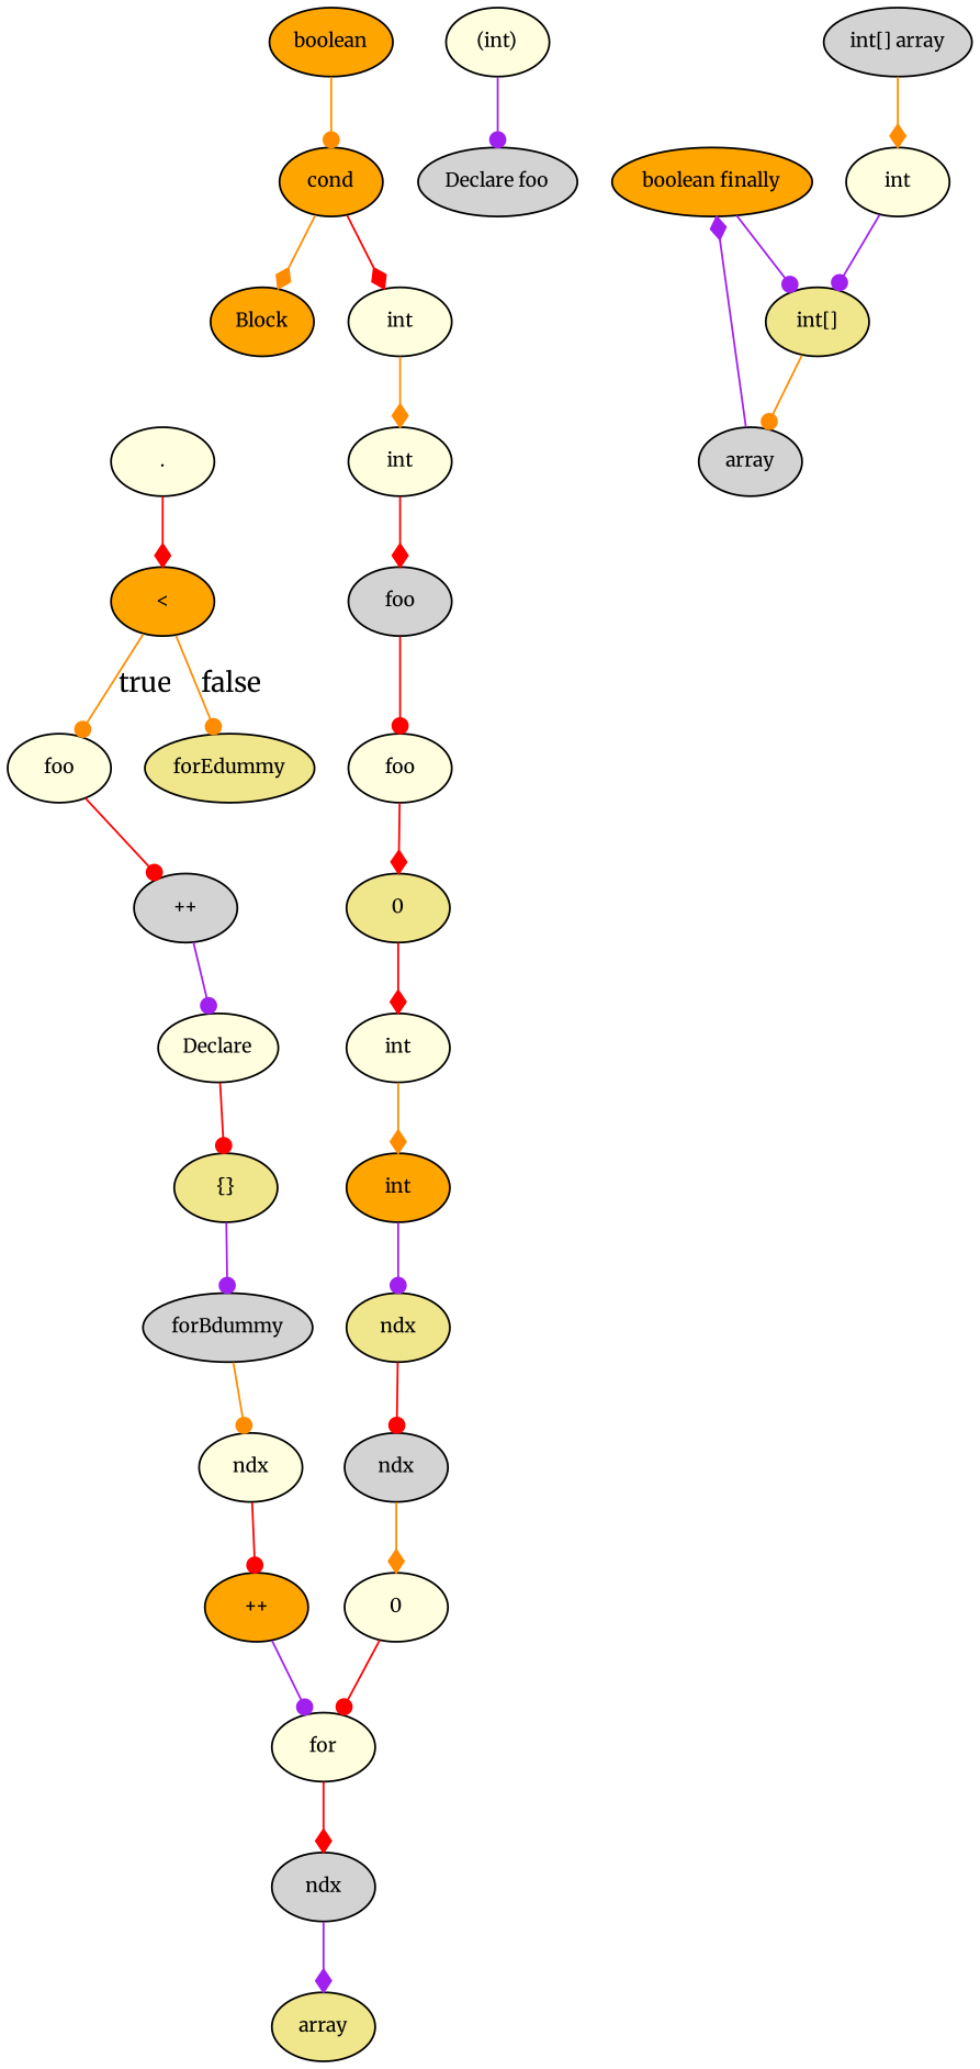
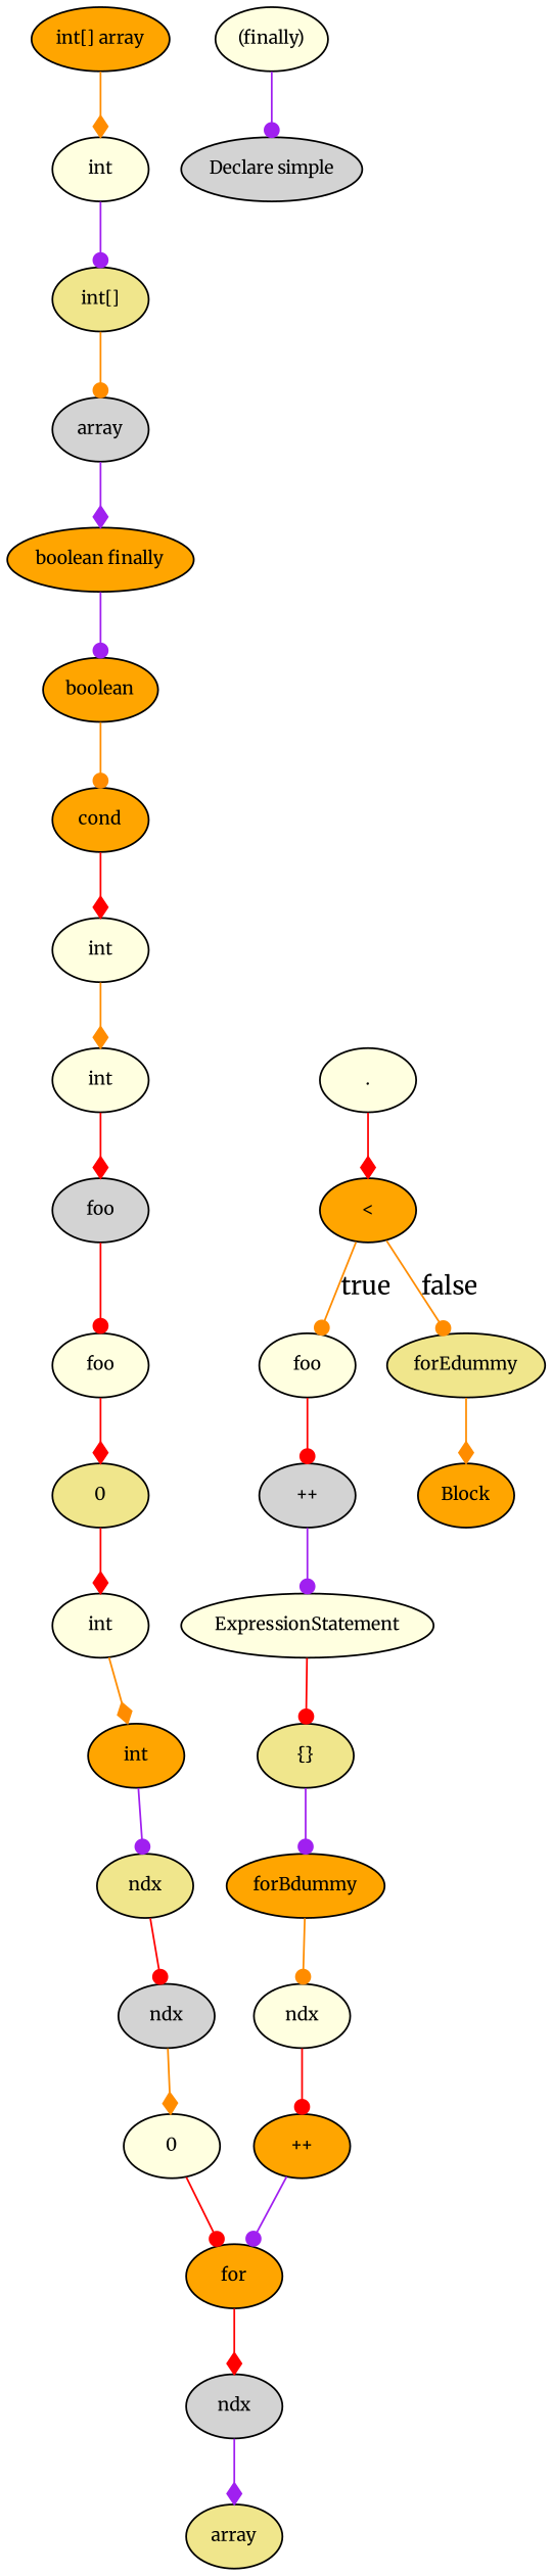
  digraph {
    fontname=Merriweather
    node [fillcolor=lightyellow fontname=Merriweather fontsize=10 style=filled]
    edge [arrowhead=dot color=red fontname=Merriweather]
    n1 [fillcolor=orange label=Block]
-   n2 [label="(int)"]
-   n3 [fillcolor=lightgrey label="Declare foo"]
-   n4 [label=for]
+   n2 [label="(finally)"]
+   n3 [fillcolor=lightgrey label="Declare simple"]
+   n4 [fillcolor=orange label=for]
    n5 [fillcolor=lightgrey label=ndx]
    n6 [fillcolor=khaki label=array]
    n7 [label=foo]
    n8 [fillcolor=lightgrey label="++"]
-   n9 [label=Declare]
+   n9 [label=ExpressionStatement]
    n10 [fillcolor=khaki label="{}"]
    n11 [fillcolor=lightgrey label=ndx]
    n12 [label=0]
    n13 [fillcolor=khaki label=ndx]
    n14 [fillcolor=orange label=int]
    n15 [label=int]
    n16 [fillcolor=khaki label=forEdummy]
-   n17 [fillcolor=lightgrey label=forBdummy]
+   n17 [fillcolor=orange label=forBdummy]
    n18 [label=ndx]
    n19 [fillcolor=orange label="++"]
    n20 [fillcolor=khaki label=0]
    n21 [label=foo]
    n22 [fillcolor=lightgrey label=foo]
    n23 [label=int]
    n24 [label=int]
    n25 [fillcolor=orange label=cond]
    n26 [fillcolor=orange label=boolean]
    n27 [fillcolor=orange label="boolean finally"]
    n28 [fillcolor=lightgrey label=array]
    n29 [label="."]
    n30 [fillcolor=orange label="<"]
    n31 [label=int]
    n32 [fillcolor=khaki label="int[]"]
-   n33 [fillcolor=lightgrey label="int[] array"]
+   n33 [fillcolor=orange label="int[] array"]
    n2 -> n3 [color=purple]
    n4 -> n5 [arrowhead=diamond]
    n5 -> n6 [arrowhead=diamond color=purple]
    n7 -> n8
    n8 -> n9 [color=purple]
    n9 -> n10
    n10 -> n17 [color=purple]
    n11 -> n12 [arrowhead=diamond color=darkorange]
    n12 -> n4
    n13 -> n11
    n14 -> n13 [color=purple]
    n15 -> n14 [arrowhead=diamond color=darkorange]
-   n25 -> n1 [arrowhead=diamond color=darkorange]
+   n16 -> n1 [arrowhead=diamond color=darkorange]
    n17 -> n18 [color=darkorange]
    n18 -> n19
    n19 -> n4 [color=purple]
    n20 -> n15 [arrowhead=diamond]
    n21 -> n20 [arrowhead=diamond]
    n22 -> n21
    n23 -> n22 [arrowhead=diamond]
    n24 -> n23 [arrowhead=diamond color=darkorange]
    n25 -> n24 [arrowhead=diamond]
    n26 -> n25 [color=darkorange]
-   n27 -> n32 [color=purple]
+   n27 -> n26 [color=purple]
    n28 -> n27 [arrowhead=diamond color=purple]
    n29 -> n30 [arrowhead=diamond]
    n30 -> n7 [color=darkorange label=true]
    n30 -> n16 [color=darkorange label=false]
    n31 -> n32 [color=purple]
    n32 -> n28 [color=darkorange]
    n33 -> n31 [arrowhead=diamond color=darkorange]
  }
